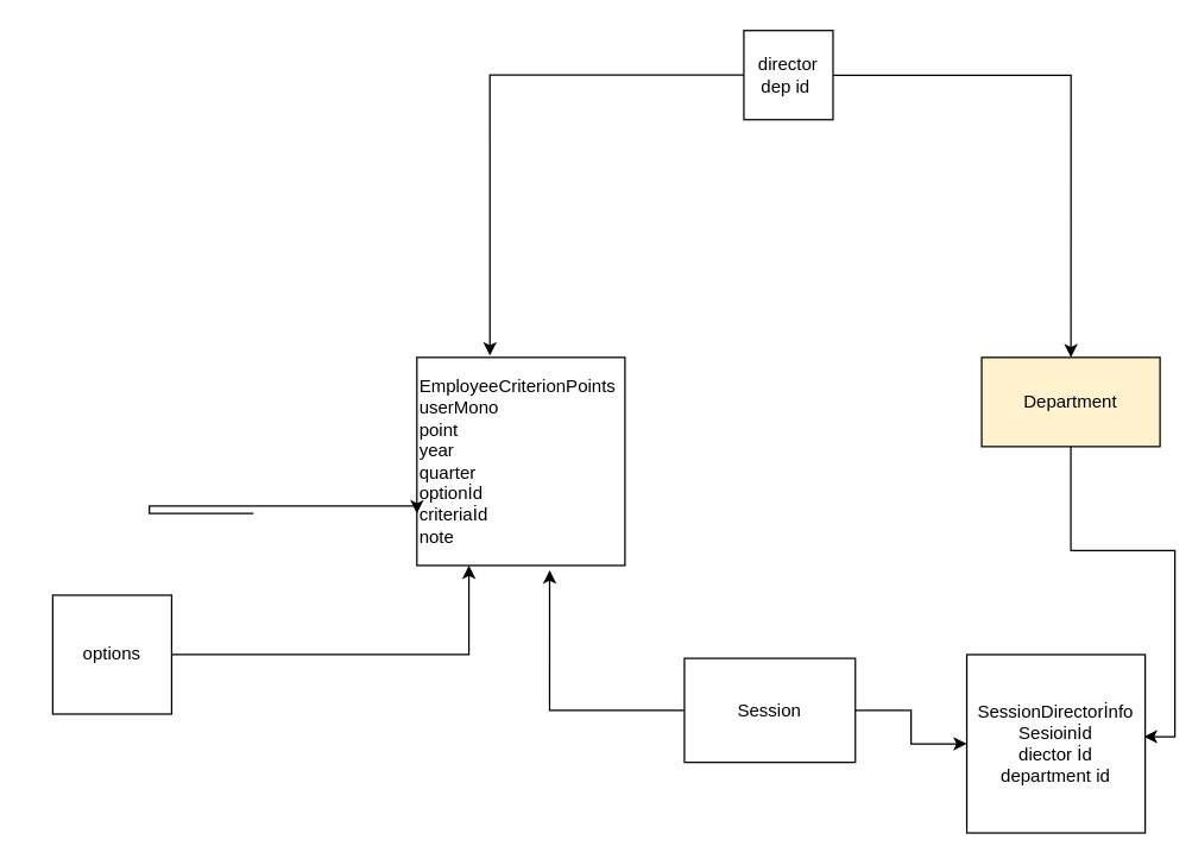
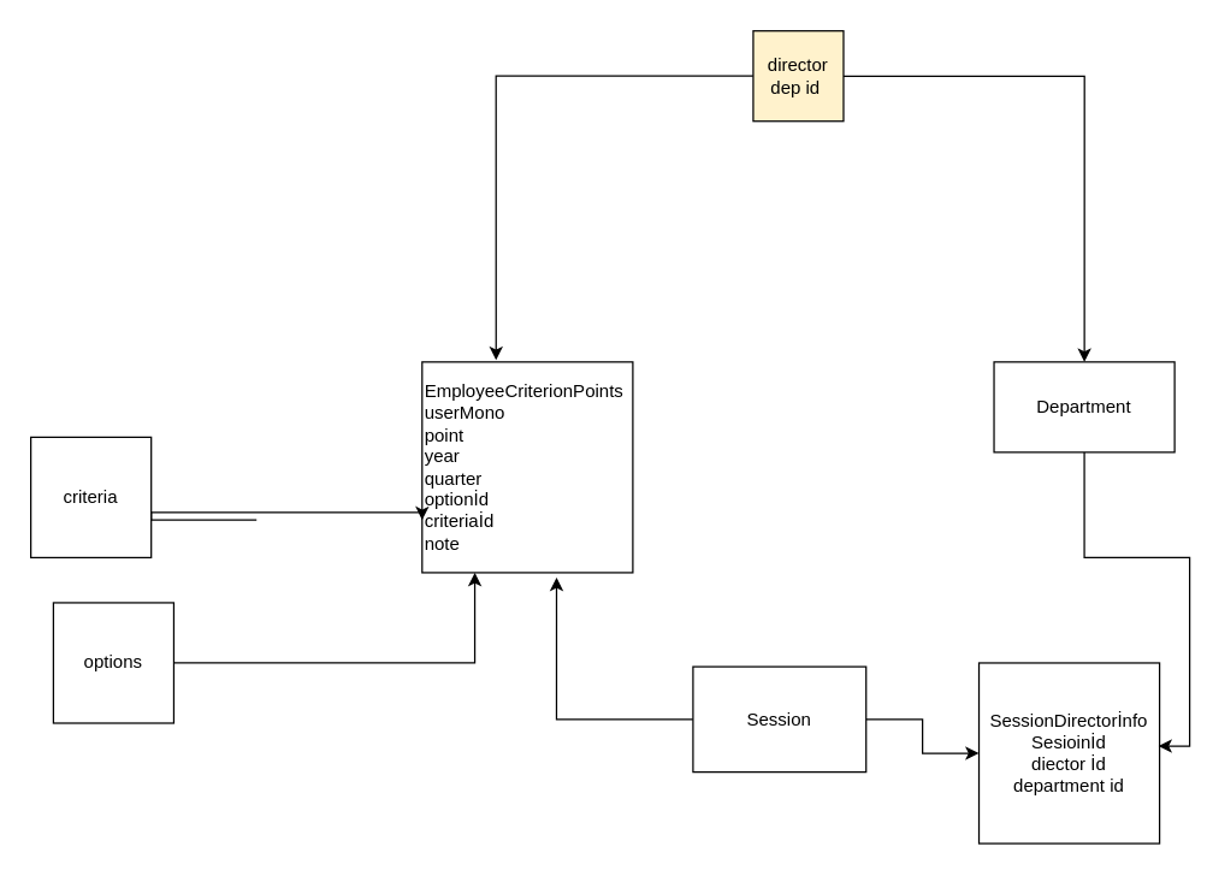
  <mxCell id="0" />
  <mxCell id="1" parent="0" />
  <mxCell id="2" value="EmployeeCriterionPoints&lt;br&gt;userMono&lt;br&gt;point&lt;br&gt;year&lt;br&gt;quarter&lt;br&gt;optionİd&lt;br&gt;criteriaİd&lt;br&gt;note&lt;br&gt;" style="whiteSpace=wrap;html=1;aspect=fixed;align=left;" parent="1" vertex="1"><mxGeometry x="280" y="240" width="140" height="140" as="geometry" /></mxCell>
  <mxCell id="3" style="edgeStyle=orthogonalEdgeStyle;rounded=0;orthogonalLoop=1;jettySize=auto;html=1;entryX=0;entryY=0.75;entryDx=0;entryDy=0;" parent="1" edge="1"><mxGeometry relative="1" as="geometry"><Array as="points"><mxPoint x="100" y="345" /><mxPoint x="100" y="340" /><mxPoint x="280" y="340" /></Array><mxPoint x="170" y="345" as="sourcePoint" /><mxPoint x="279.96" y="345" as="targetPoint" /></mxGeometry></mxCell>
+ <mxCell id="4" value="criteria" style="whiteSpace=wrap;html=1;aspect=fixed;" parent="1" vertex="1"><mxGeometry x="20" y="290" width="80" height="80" as="geometry" /></mxCell>
  <mxCell id="5" style="edgeStyle=orthogonalEdgeStyle;rounded=0;orthogonalLoop=1;jettySize=auto;html=1;entryX=0.25;entryY=1;entryDx=0;entryDy=0;" parent="1" source="6" target="2" edge="1"><mxGeometry relative="1" as="geometry" /></mxCell>
  <mxCell id="6" value="options" style="whiteSpace=wrap;html=1;aspect=fixed;" parent="1" vertex="1"><mxGeometry x="35" y="400" width="80" height="80" as="geometry" /></mxCell>
  <mxCell id="7" style="edgeStyle=orthogonalEdgeStyle;rounded=0;orthogonalLoop=1;jettySize=auto;html=1;" parent="1" edge="1"><mxGeometry relative="1" as="geometry"><mxPoint x="550" y="50.053" as="sourcePoint" /><mxPoint x="720.053" y="240" as="targetPoint" /><Array as="points"><mxPoint x="720" y="50" /></Array></mxGeometry></mxCell>
  <mxCell id="8" style="edgeStyle=orthogonalEdgeStyle;rounded=0;orthogonalLoop=1;jettySize=auto;html=1;entryX=0.351;entryY=-0.009;entryDx=0;entryDy=0;entryPerimeter=0;" parent="1" source="9" target="2" edge="1"><mxGeometry relative="1" as="geometry" /></mxCell>
- <mxCell id="9" value="director&lt;br&gt;dep id&amp;nbsp;" style="whiteSpace=wrap;html=1;aspect=fixed;" parent="1" vertex="1"><mxGeometry x="500" y="20" width="60" height="60" as="geometry" /></mxCell>
+ <mxCell id="9" value="director&lt;br&gt;dep id&amp;nbsp;" style="whiteSpace=wrap;html=1;aspect=fixed;fillColor=#fff2cc;" parent="1" vertex="1"><mxGeometry x="500" y="20" width="60" height="60" as="geometry" /></mxCell>
  <mxCell id="10" style="edgeStyle=orthogonalEdgeStyle;rounded=0;orthogonalLoop=1;jettySize=auto;html=1;entryX=0.638;entryY=1.023;entryDx=0;entryDy=0;entryPerimeter=0;" parent="1" source="12" target="2" edge="1"><mxGeometry relative="1" as="geometry" /></mxCell>
  <mxCell id="11" style="edgeStyle=orthogonalEdgeStyle;rounded=0;orthogonalLoop=1;jettySize=auto;html=1;" edge="1" parent="1" source="12" target="13"><mxGeometry relative="1" as="geometry" /></mxCell>
  <mxCell id="12" value="Session&lt;br&gt;" style="whiteSpace=wrap;html=1;aspect=fixed;" parent="1" vertex="1"><mxGeometry x="460" y="442.5" width="115" height="70" as="geometry" /></mxCell>
  <mxCell id="13" value="SessionDirectorİnfo&lt;br&gt;Sesioinİd&lt;br&gt;diector İd&lt;br&gt;department id" style="whiteSpace=wrap;html=1;aspect=fixed;" vertex="1" parent="1"><mxGeometry x="650" y="440" width="120" height="120" as="geometry" /></mxCell>
  <mxCell id="14" style="edgeStyle=orthogonalEdgeStyle;rounded=0;orthogonalLoop=1;jettySize=auto;html=1;entryX=0.993;entryY=0.46;entryDx=0;entryDy=0;entryPerimeter=0;" edge="1" parent="1" source="15" target="13"><mxGeometry relative="1" as="geometry" /></mxCell>
- <mxCell id="15" value="Department" style="whiteSpace=wrap;html=1;fillColor=#fff2cc;" vertex="1" parent="1"><mxGeometry x="660" y="240" width="120" height="60" as="geometry" /></mxCell>
+ <mxCell id="15" value="Department" style="whiteSpace=wrap;html=1;" vertex="1" parent="1"><mxGeometry x="660" y="240" width="120" height="60" as="geometry" /></mxCell>
